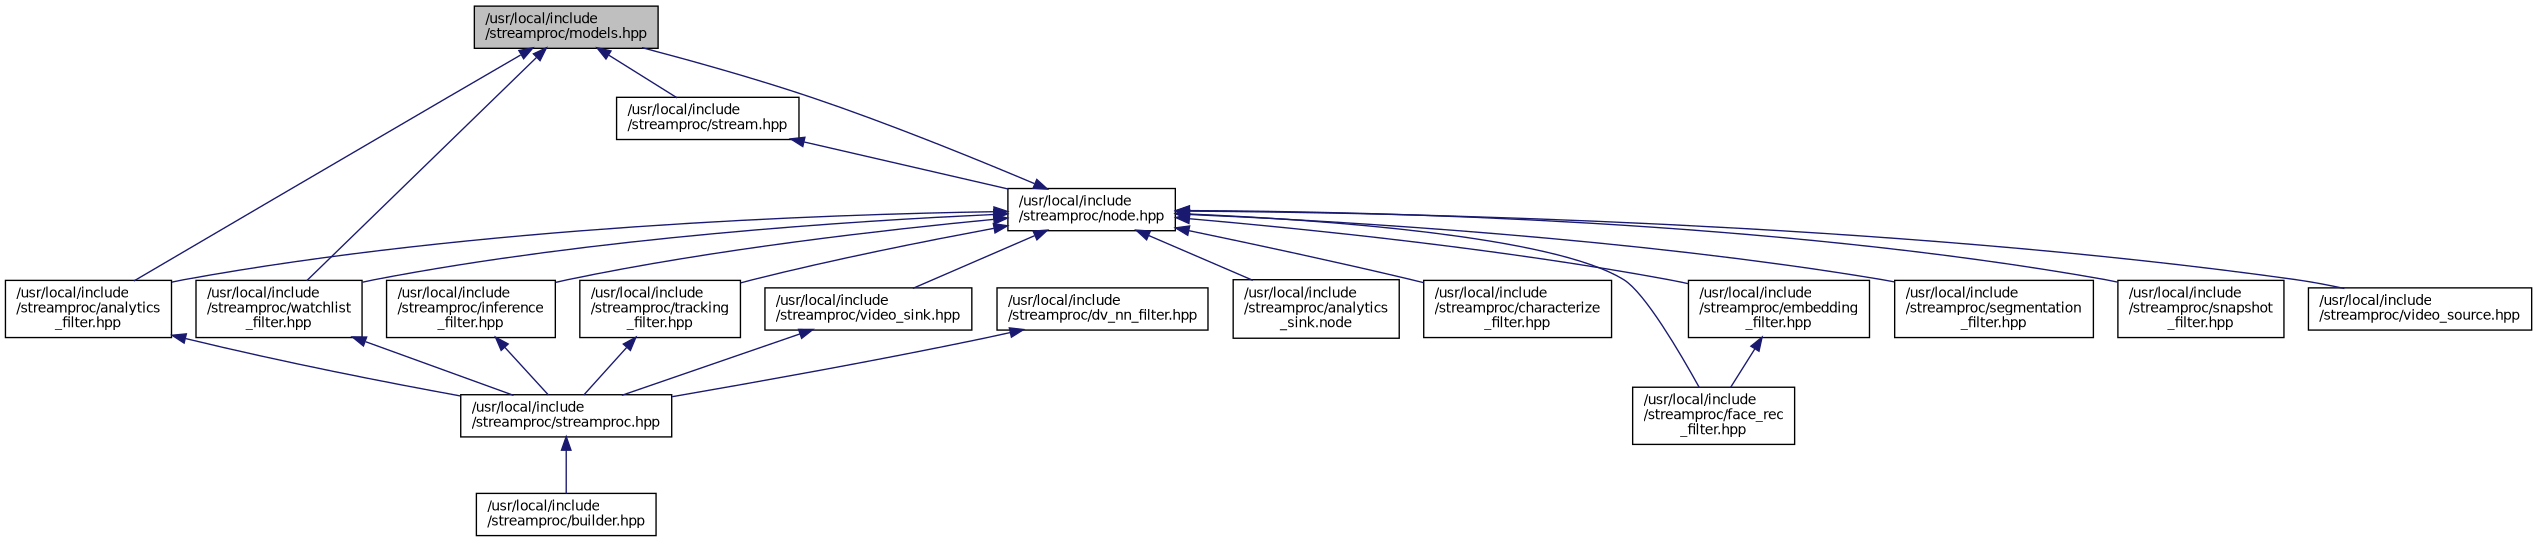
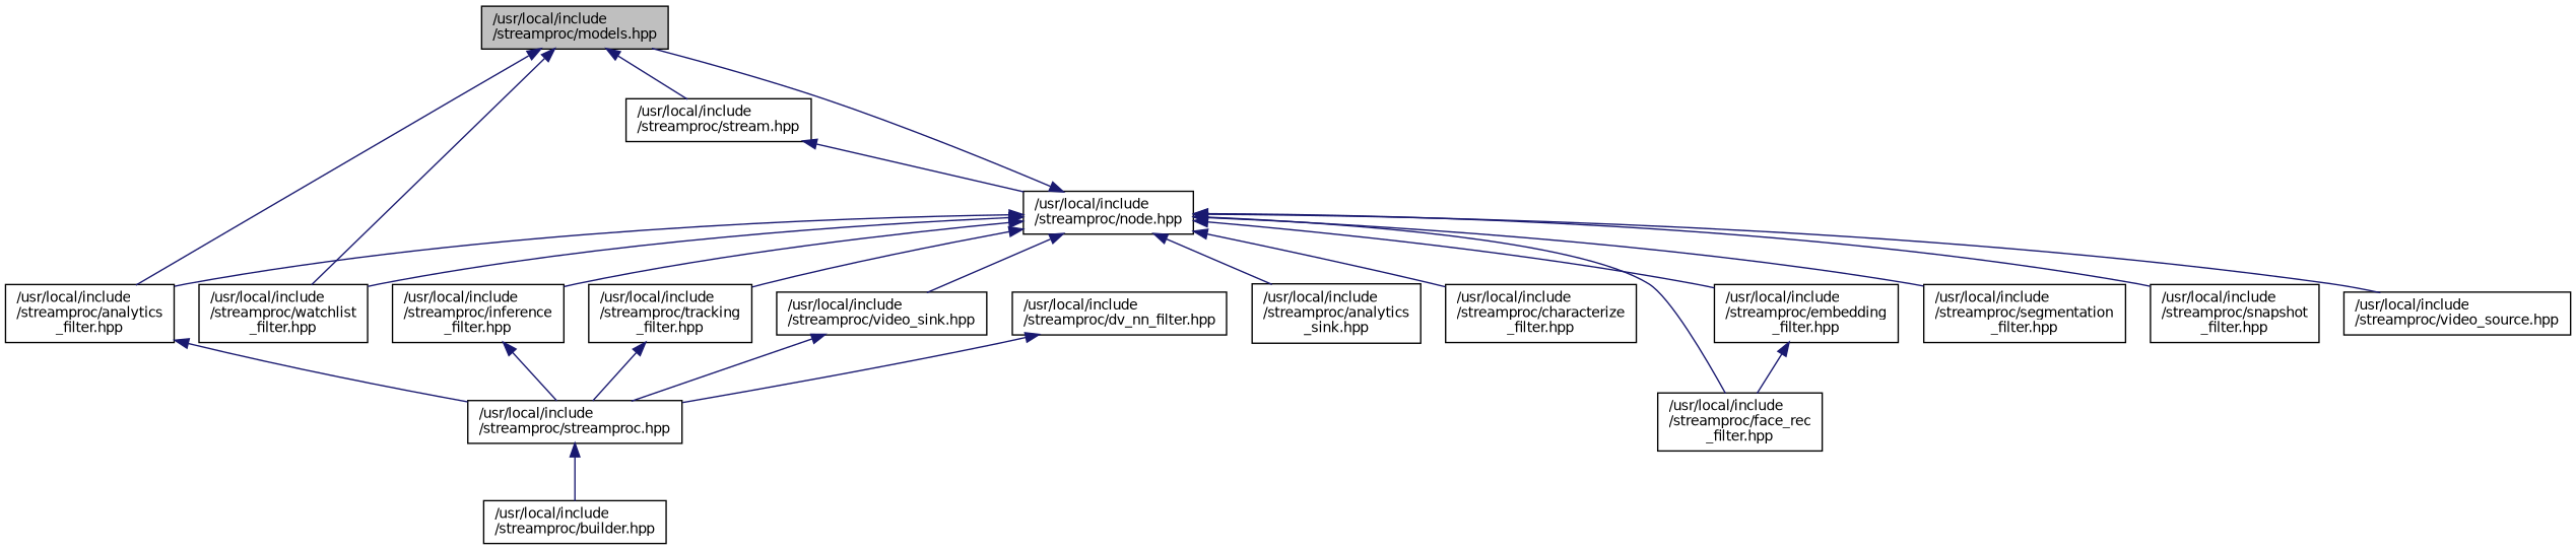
  digraph {
    node [color=black fillcolor=white fontname=Helvetica fontsize=10 shape=record style=filled]
    edge [color=midnightblue dir=back fontname=Helvetica fontsize=10 labelfontname=Helvetica labelfontsize=10 style=solid]
    n1 [fillcolor=grey75 fontcolor=black height=0.2 label="/usr/local/include\l/streamproc/models.hpp" width=0.4]
    n2 [height=0.2 label="/usr/local/include\l/streamproc/analytics\l_filter.hpp" width=0.4]
    n3 [height=0.2 label="/usr/local/include\l/streamproc/stream.hpp" width=0.4]
    n4 [height=0.2 label="/usr/local/include\l/streamproc/watchlist\l_filter.hpp" width=0.4]
    n5 [height=0.2 label="/usr/local/include\l/streamproc/streamproc.hpp" width=0.4]
    n6 [height=0.2 label="/usr/local/include\l/streamproc/node.hpp" width=0.4]
    n7 [height=0.2 label="/usr/local/include\l/streamproc/builder.hpp" width=0.4]
-   n8 [height=0.2 label="/usr/local/include\l/streamproc/analytics\l_sink.node" width=0.4]
+   n8 [height=0.2 label="/usr/local/include\l/streamproc/analytics\l_sink.hpp" width=0.4]
    n9 [height=0.2 label="/usr/local/include\l/streamproc/characterize\l_filter.hpp" width=0.4]
    n10 [height=0.2 label="/usr/local/include\l/streamproc/embedding\l_filter.hpp" width=0.4]
    n11 [height=0.2 label="/usr/local/include\l/streamproc/face_rec\l_filter.hpp" width=0.4]
    n12 [height=0.2 label="/usr/local/include\l/streamproc/inference\l_filter.hpp" width=0.4]
    n13 [height=0.2 label="/usr/local/include\l/streamproc/segmentation\l_filter.hpp" width=0.4]
    n14 [height=0.2 label="/usr/local/include\l/streamproc/snapshot\l_filter.hpp" width=0.4]
    n15 [height=0.2 label="/usr/local/include\l/streamproc/tracking\l_filter.hpp" width=0.4]
    n16 [height=0.2 label="/usr/local/include\l/streamproc/video_sink.hpp" width=0.4]
    n17 [height=0.2 label="/usr/local/include\l/streamproc/video_source.hpp" width=0.4]
    n18 [height=0.2 label="/usr/local/include\l/streamproc/dv_nn_filter.hpp" width=0.4]
    n1 -> n2
    n1 -> n3
    n1 -> n4
    n2 -> n5
    n3 -> n6
-   n4 -> n5
    n5 -> n7
    n6 -> n1
    n6 -> n2
    n6 -> n4
    n6 -> n8
    n6 -> n9
    n6 -> n10
    n6 -> n11
    n6 -> n12
    n6 -> n13
    n6 -> n14
    n6 -> n15
    n6 -> n16
    n6 -> n17
    n10 -> n11
    n12 -> n5
    n15 -> n5
    n16 -> n5
    n18 -> n5
  }
